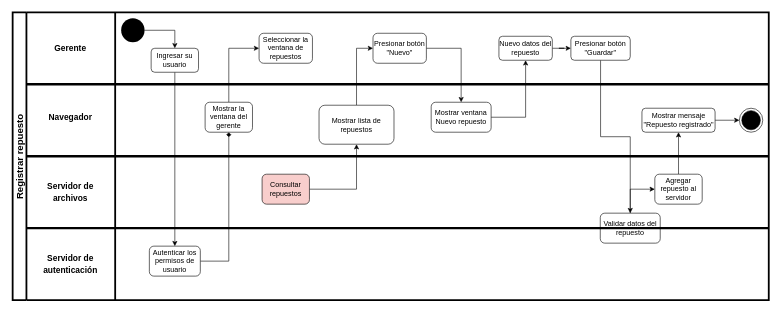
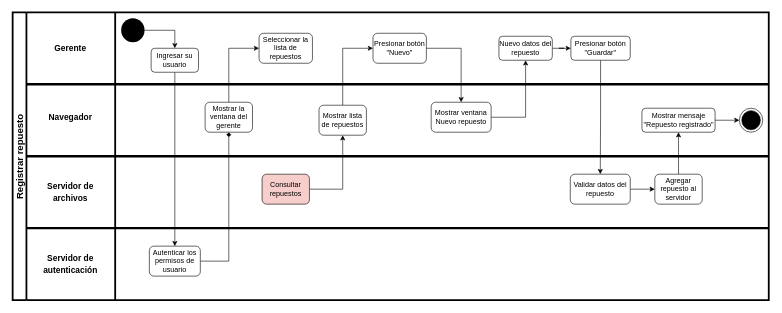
  <mxCell id="0" />
  <mxCell id="1" parent="0" />
  <mxCell id="2" value="Registrar repuesto" style="swimlane;horizontal=0;fontSize=16;strokeWidth=3;startSize=23;" parent="1" vertex="1"><mxGeometry x="20" y="20" width="1261" height="480" as="geometry" /></mxCell>
  <mxCell id="3" value="" style="endArrow=none;html=1;endSize=6;strokeWidth=4;entryX=1;entryY=0.5;entryDx=0;entryDy=0;" parent="2" target="2" edge="1"><mxGeometry width="50" height="50" relative="1" as="geometry"><mxPoint x="23" y="240" as="sourcePoint" /><mxPoint x="1021" y="240" as="targetPoint" /></mxGeometry></mxCell>
  <mxCell id="4" value="Gerente" style="text;html=1;align=center;verticalAlign=middle;resizable=0;points=[];autosize=1;strokeColor=none;strokeWidth=1;fontSize=14;fontStyle=1" parent="2" vertex="1"><mxGeometry x="61" y="50" width="70" height="20" as="geometry" /></mxCell>
  <mxCell id="5" value="Navegador" style="text;html=1;align=center;verticalAlign=middle;resizable=0;points=[];autosize=1;strokeColor=none;strokeWidth=1;fontSize=14;fontStyle=1" parent="2" vertex="1"><mxGeometry x="51" y="165" width="90" height="20" as="geometry" /></mxCell>
  <mxCell id="6" style="edgeStyle=orthogonalEdgeStyle;rounded=0;orthogonalLoop=1;jettySize=auto;html=1;fontSize=12;" parent="2" source="7" target="9" edge="1"><mxGeometry relative="1" as="geometry" /></mxCell>
  <mxCell id="7" value="" style="ellipse;fillColor=#000000;strokeColor=none;fontSize=20;" parent="2" vertex="1"><mxGeometry x="181" y="10" width="39" height="40" as="geometry" /></mxCell>
  <mxCell id="8" style="edgeStyle=orthogonalEdgeStyle;rounded=0;orthogonalLoop=1;jettySize=auto;html=1;fontSize=12;" parent="2" source="9" target="11" edge="1"><mxGeometry relative="1" as="geometry" /></mxCell>
  <mxCell id="9" value="Ingresar su usuario" style="rounded=1;whiteSpace=wrap;html=1;fontSize=12;strokeWidth=1;" parent="2" vertex="1"><mxGeometry x="231" y="60" width="79" height="40" as="geometry" /></mxCell>
  <mxCell id="10" style="edgeStyle=orthogonalEdgeStyle;rounded=0;orthogonalLoop=1;jettySize=auto;html=1;entryX=0.5;entryY=1;entryDx=0;entryDy=0;fontSize=14;endArrow=diamond;" parent="2" source="11" target="16" edge="1"><mxGeometry relative="1" as="geometry" /></mxCell>
  <mxCell id="11" value="Autenticar los permisos de usuario" style="rounded=1;whiteSpace=wrap;html=1;fontSize=12;strokeWidth=1;" parent="2" vertex="1"><mxGeometry x="228" y="390" width="85" height="50" as="geometry" /></mxCell>
  <mxCell id="12" value="" style="ellipse;html=1;shape=endState;fillColor=#000000;strokeColor=#000000;fontSize=14;" parent="2" vertex="1"><mxGeometry x="1212" y="160" width="39" height="40" as="geometry" /></mxCell>
  <mxCell id="13" value="" style="endArrow=none;html=1;endSize=6;strokeWidth=4;entryX=1;entryY=0.25;entryDx=0;entryDy=0;" parent="2" target="2" edge="1"><mxGeometry width="50" height="50" relative="1" as="geometry"><mxPoint x="23" y="120" as="sourcePoint" /><mxPoint x="1001" y="120" as="targetPoint" /></mxGeometry></mxCell>
  <mxCell id="14" value="autenticación" style="text;html=1;align=center;verticalAlign=middle;resizable=0;points=[];autosize=1;strokeColor=none;strokeWidth=1;fontSize=14;fontStyle=1;labelBackgroundColor=none;" parent="2" vertex="1"><mxGeometry x="41" y="420" width="110" height="20" as="geometry" /></mxCell>
  <mxCell id="15" style="edgeStyle=orthogonalEdgeStyle;rounded=0;orthogonalLoop=1;jettySize=auto;html=1;entryX=0;entryY=0.5;entryDx=0;entryDy=0;fontSize=16;endSize=6;strokeWidth=1;exitX=0.5;exitY=0;exitDx=0;exitDy=0;" parent="2" source="16" target="17" edge="1"><mxGeometry relative="1" as="geometry" /></mxCell>
  <mxCell id="16" value="Mostrar la ventana del gerente" style="rounded=1;whiteSpace=wrap;html=1;fontSize=12;strokeWidth=1;" parent="2" vertex="1"><mxGeometry x="321" y="150" width="79" height="50" as="geometry" /></mxCell>
- <mxCell id="17" value="Seleccionar la ventana de repuestos" style="rounded=1;whiteSpace=wrap;html=1;fontSize=12;strokeWidth=1;" parent="2" vertex="1"><mxGeometry x="411" y="35" width="89" height="50" as="geometry" /></mxCell>
+ <mxCell id="17" value="Seleccionar la lista de repuestos" style="rounded=1;whiteSpace=wrap;html=1;fontSize=12;strokeWidth=1;" parent="2" vertex="1"><mxGeometry x="411" y="35" width="89" height="50" as="geometry" /></mxCell>
  <mxCell id="18" style="edgeStyle=orthogonalEdgeStyle;rounded=0;orthogonalLoop=1;jettySize=auto;html=1;entryX=0.5;entryY=1;entryDx=0;entryDy=0;" parent="2" source="19" target="24" edge="1"><mxGeometry relative="1" as="geometry" /></mxCell>
  <mxCell id="19" value="Consultar repuestos" style="rounded=1;whiteSpace=wrap;html=1;fontSize=12;strokeWidth=1;fillColor=#f8cecc;" parent="2" vertex="1"><mxGeometry x="416" y="270" width="79" height="50" as="geometry" /></mxCell>
  <mxCell id="20" value="" style="group" parent="2" vertex="1" connectable="0"><mxGeometry x="51" y="280" width="90" height="40" as="geometry" /></mxCell>
  <mxCell id="21" value="Servidor de" style="text;html=1;align=center;verticalAlign=middle;resizable=0;points=[];autosize=1;strokeColor=none;strokeWidth=1;fontSize=14;fontStyle=1;labelBackgroundColor=none;" parent="20" vertex="1"><mxGeometry width="90" height="20" as="geometry" /></mxCell>
  <mxCell id="22" value="archivos" style="text;html=1;align=center;verticalAlign=middle;resizable=0;points=[];autosize=1;strokeColor=none;strokeWidth=1;fontSize=14;fontStyle=1;labelBackgroundColor=none;" parent="20" vertex="1"><mxGeometry x="10" y="20" width="70" height="20" as="geometry" /></mxCell>
  <mxCell id="23" style="edgeStyle=orthogonalEdgeStyle;rounded=0;orthogonalLoop=1;jettySize=auto;html=1;exitX=0.5;exitY=0;exitDx=0;exitDy=0;entryX=0;entryY=0.5;entryDx=0;entryDy=0;" parent="2" source="24" target="26" edge="1"><mxGeometry relative="1" as="geometry" /></mxCell>
- <mxCell id="24" value="Mostrar lista de repuestos" style="rounded=1;whiteSpace=wrap;html=1;fontSize=12;strokeWidth=1;" parent="2" vertex="1"><mxGeometry x="511" y="155" width="125" height="65" as="geometry" /></mxCell>
+ <mxCell id="24" value="Mostrar lista de repuestos" style="rounded=1;whiteSpace=wrap;html=1;fontSize=12;strokeWidth=1;" parent="2" vertex="1"><mxGeometry x="511" y="155" width="79" height="50" as="geometry" /></mxCell>
  <mxCell id="25" style="edgeStyle=orthogonalEdgeStyle;rounded=0;orthogonalLoop=1;jettySize=auto;html=1;entryX=0.5;entryY=0;entryDx=0;entryDy=0;" parent="2" source="26" target="28" edge="1"><mxGeometry relative="1" as="geometry" /></mxCell>
  <mxCell id="26" value="Presionar botón &quot;Nuevo&quot;" style="rounded=1;whiteSpace=wrap;html=1;fontSize=12;strokeWidth=1;" parent="2" vertex="1"><mxGeometry x="601" y="35" width="89" height="50" as="geometry" /></mxCell>
  <mxCell id="27" style="edgeStyle=orthogonalEdgeStyle;rounded=0;orthogonalLoop=1;jettySize=auto;html=1;entryX=0.5;entryY=1;entryDx=0;entryDy=0;" parent="2" source="28" target="30" edge="1"><mxGeometry relative="1" as="geometry" /></mxCell>
  <mxCell id="28" value="Mostrar ventana Nuevo repuesto" style="rounded=1;whiteSpace=wrap;html=1;fontSize=12;strokeWidth=1;" parent="2" vertex="1"><mxGeometry x="698" y="150" width="100" height="50" as="geometry" /></mxCell>
  <mxCell id="29" style="edgeStyle=orthogonalEdgeStyle;rounded=0;orthogonalLoop=1;jettySize=auto;html=1;entryX=0;entryY=0.5;entryDx=0;entryDy=0;" parent="2" source="30" target="32" edge="1"><mxGeometry relative="1" as="geometry" /></mxCell>
  <mxCell id="30" value="Nuevo datos del repuesto" style="rounded=1;whiteSpace=wrap;html=1;fontSize=12;strokeWidth=1;" parent="2" vertex="1"><mxGeometry x="811" y="40" width="89" height="40" as="geometry" /></mxCell>
  <mxCell id="31" style="edgeStyle=orthogonalEdgeStyle;rounded=0;orthogonalLoop=1;jettySize=auto;html=1;entryX=0.5;entryY=0;entryDx=0;entryDy=0;" parent="2" source="32" target="36" edge="1"><mxGeometry relative="1" as="geometry" /></mxCell>
  <mxCell id="32" value="Presionar botón &quot;Guardar&quot;" style="rounded=1;whiteSpace=wrap;html=1;fontSize=12;strokeWidth=1;" parent="2" vertex="1"><mxGeometry x="931" y="40" width="99" height="40" as="geometry" /></mxCell>
  <mxCell id="33" style="edgeStyle=orthogonalEdgeStyle;rounded=0;orthogonalLoop=1;jettySize=auto;html=1;entryX=0;entryY=0.5;entryDx=0;entryDy=0;" parent="2" source="34" target="12" edge="1"><mxGeometry relative="1" as="geometry" /></mxCell>
  <mxCell id="34" value="Mostrar mensaje &quot;Repuesto registrado&quot;" style="rounded=1;whiteSpace=wrap;html=1;fontSize=12;strokeWidth=1;" parent="2" vertex="1"><mxGeometry x="1049.5" y="160" width="122" height="40" as="geometry" /></mxCell>
  <mxCell id="35" style="edgeStyle=orthogonalEdgeStyle;rounded=0;orthogonalLoop=1;jettySize=auto;html=1;entryX=0;entryY=0.5;entryDx=0;entryDy=0;" parent="2" source="36" target="38" edge="1"><mxGeometry relative="1" as="geometry" /></mxCell>
- <mxCell id="36" value="Validar datos del repuesto" style="rounded=1;whiteSpace=wrap;html=1;fontSize=12;strokeWidth=1;" parent="2" vertex="1"><mxGeometry x="980" y="335" width="100" height="50" as="geometry" /></mxCell>
+ <mxCell id="36" value="Validar datos del repuesto" style="rounded=1;whiteSpace=wrap;html=1;fontSize=12;strokeWidth=1;" parent="2" vertex="1"><mxGeometry x="930" y="270" width="100" height="50" as="geometry" /></mxCell>
  <mxCell id="37" style="edgeStyle=orthogonalEdgeStyle;rounded=0;orthogonalLoop=1;jettySize=auto;html=1;entryX=0.5;entryY=1;entryDx=0;entryDy=0;" parent="2" source="38" target="34" edge="1"><mxGeometry relative="1" as="geometry" /></mxCell>
  <mxCell id="38" value="Agregar repuesto al servidor" style="rounded=1;whiteSpace=wrap;html=1;fontSize=12;strokeWidth=1;" parent="2" vertex="1"><mxGeometry x="1071" y="270" width="79" height="50" as="geometry" /></mxCell>
  <mxCell id="39" value="" style="endArrow=none;html=1;strokeWidth=3;" parent="1" edge="1"><mxGeometry width="50" height="50" relative="1" as="geometry"><mxPoint x="191" y="500" as="sourcePoint" /><mxPoint x="191" y="20" as="targetPoint" /></mxGeometry></mxCell>
  <mxCell id="40" value="" style="endArrow=none;html=1;endSize=6;strokeWidth=4;entryX=1;entryY=0.75;entryDx=0;entryDy=0;" parent="1" target="2" edge="1"><mxGeometry width="50" height="50" relative="1" as="geometry"><mxPoint x="43" y="380" as="sourcePoint" /><mxPoint x="790" y="380" as="targetPoint" /></mxGeometry></mxCell>
  <mxCell id="41" value="Servidor de" style="text;html=1;align=center;verticalAlign=middle;resizable=0;points=[];autosize=1;strokeColor=none;strokeWidth=1;fontSize=14;fontStyle=1;labelBackgroundColor=none;" parent="1" vertex="1"><mxGeometry x="71" y="420" width="90" height="20" as="geometry" /></mxCell>
